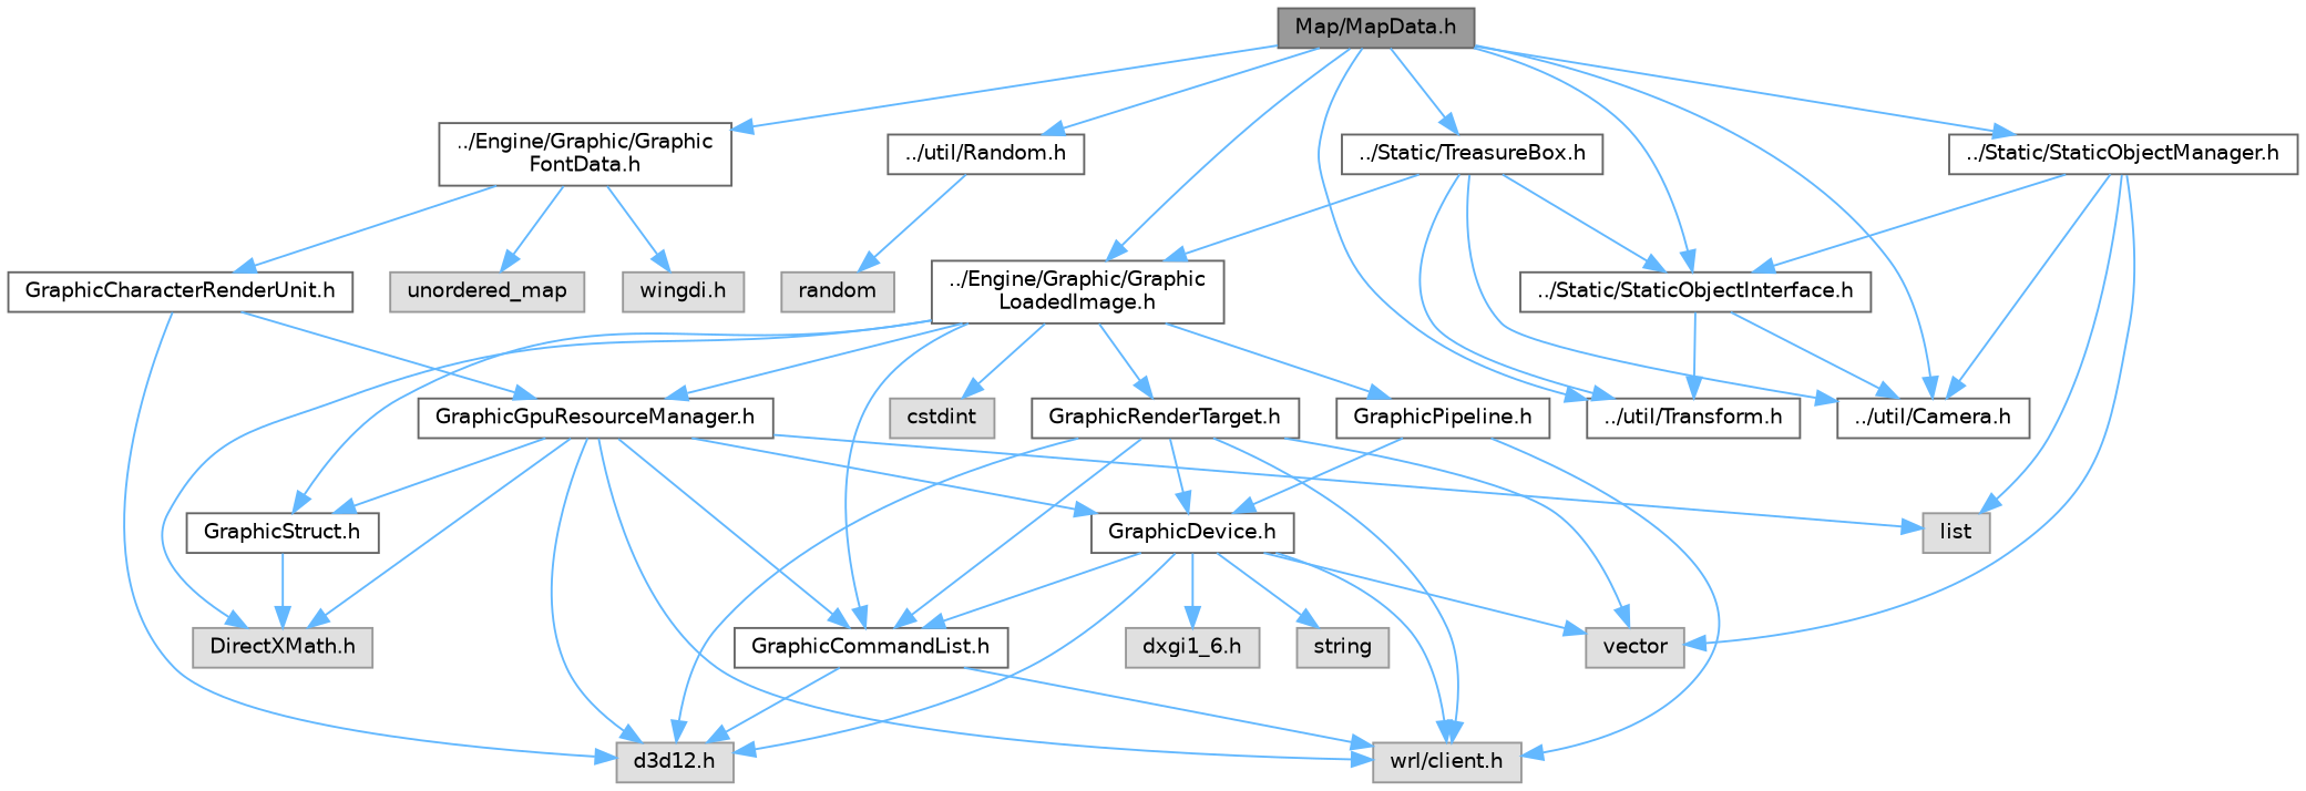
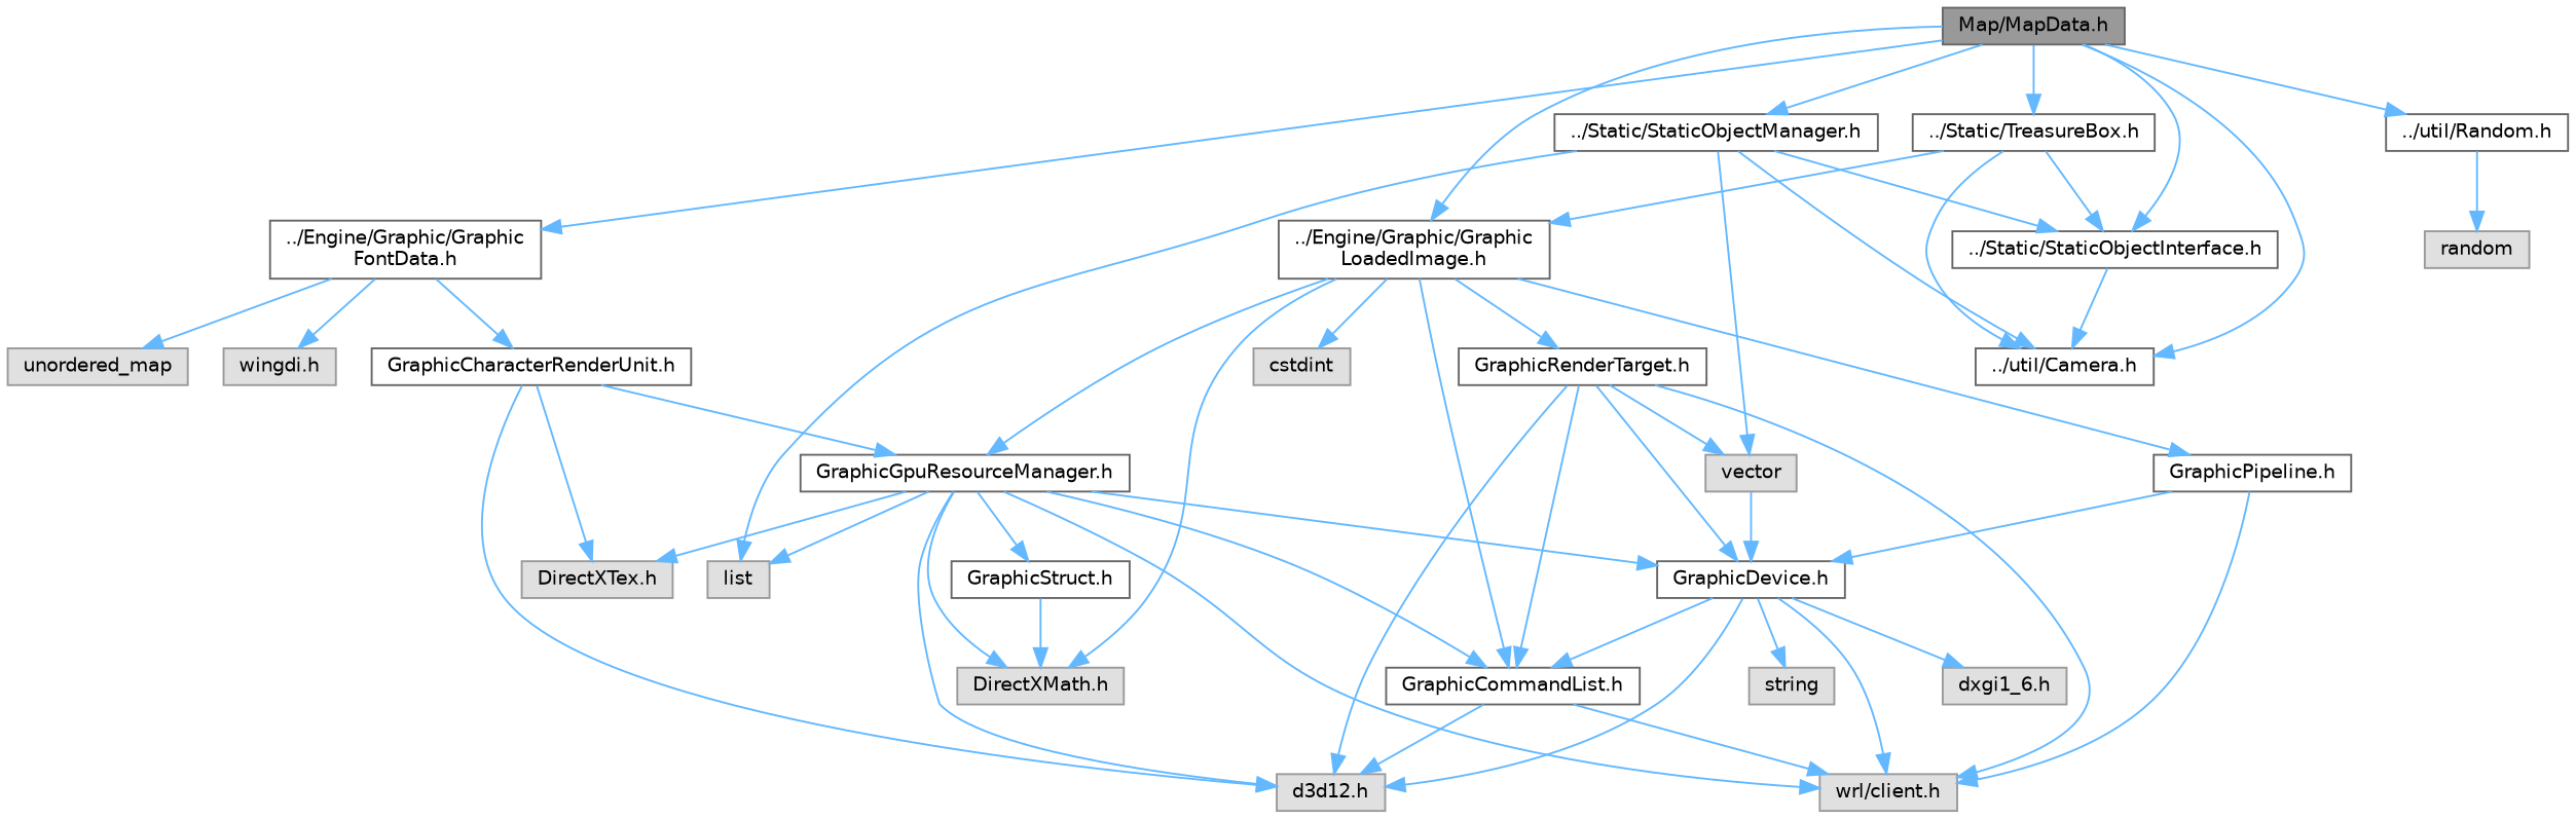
  digraph {
    node [color=grey40 fillcolor=white fontname=Helvetica fontsize=10 shape=box style=filled]
    edge [color=steelblue1 fontname=Helvetica fontsize=10 labelfontname=Helvetica labelfontsize=10 style=solid]
    n1 [color=gray40 fillcolor=grey60 fontcolor=black height=0.2 label="Map/MapData.h" width=0.4]
    n2 [height=0.2 label="../Engine/Graphic/Graphic\lLoadedImage.h" width=0.4]
    n3 [height=0.2 label="../Engine/Graphic/Graphic\lFontData.h" width=0.4]
    n4 [height=0.2 label="../util/Camera.h" width=0.4]
    n5 [height=0.2 label="../util/Random.h" width=0.4]
-   n6 [height=0.2 label="../util/Transform.h" width=0.4]
    n7 [height=0.2 label="../Static/StaticObjectInterface.h" width=0.4]
    n8 [height=0.2 label="../Static/TreasureBox.h" width=0.4]
    n9 [height=0.2 label="../Static/StaticObjectManager.h" width=0.4]
    n10 [color=grey60 fillcolor="#E0E0E0" height=0.2 label=cstdint width=0.4]
    n11 [color=grey60 fillcolor="#E0E0E0" height=0.2 label="DirectXMath.h" width=0.4]
    n12 [height=0.2 label="GraphicCommandList.h" width=0.4]
    n13 [height=0.2 label="GraphicPipeline.h" width=0.4]
    n14 [height=0.2 label="GraphicRenderTarget.h" width=0.4]
    n15 [height=0.2 label="GraphicGpuResourceManager.h" width=0.4]
    n16 [height=0.2 label="GraphicStruct.h" width=0.4]
    n17 [color=grey60 fillcolor="#E0E0E0" height=0.2 label=vector width=0.4]
    n18 [height=0.2 label="GraphicCharacterRenderUnit.h" width=0.4]
    n19 [color=grey60 fillcolor="#E0E0E0" height=0.2 label=unordered_map width=0.4]
    n20 [color=grey60 fillcolor="#E0E0E0" height=0.2 label="wingdi.h" width=0.4]
    n21 [color=grey60 fillcolor="#E0E0E0" height=0.2 label=random width=0.4]
    n22 [color=grey60 fillcolor="#E0E0E0" height=0.2 label=list width=0.4]
    n23 [color=grey60 fillcolor="#E0E0E0" height=0.2 label="d3d12.h" width=0.4]
    n24 [color=grey60 fillcolor="#E0E0E0" height=0.2 label="wrl/client.h" width=0.4]
    n25 [height=0.2 label="GraphicDevice.h" width=0.4]
+   n26 [color=grey60 fillcolor="#E0E0E0" height=0.2 label="DirectXTex.h" width=0.4]
    n27 [color=grey60 fillcolor="#E0E0E0" height=0.2 label="dxgi1_6.h" width=0.4]
    n28 [color=grey60 fillcolor="#E0E0E0" height=0.2 label=string width=0.4]
    n1 -> n2
    n1 -> n3
    n1 -> n4
    n1 -> n5
-   n1 -> n6
    n1 -> n7
    n1 -> n8
    n1 -> n9
    n2 -> n10
    n2 -> n11
    n2 -> n12
    n2 -> n13
    n2 -> n14
    n2 -> n15
-   n2 -> n16
    n3 -> n18
    n3 -> n19
    n3 -> n20
    n5 -> n21
    n7 -> n4
-   n7 -> n6
    n8 -> n2
    n8 -> n4
-   n8 -> n6
    n8 -> n7
    n9 -> n4
    n9 -> n7
    n9 -> n17
    n9 -> n22
    n12 -> n23
    n12 -> n24
    n13 -> n24
    n13 -> n25
    n14 -> n12
    n14 -> n17
    n14 -> n23
    n14 -> n24
    n14 -> n25
    n15 -> n11
    n15 -> n12
    n15 -> n16
    n15 -> n22
    n15 -> n23
    n15 -> n24
    n15 -> n25
+   n15 -> n26
    n16 -> n11
    n18 -> n15
    n18 -> n23
+   n18 -> n26
    n25 -> n12
-   n25 -> n17
+   n17 -> n25
    n25 -> n23
    n25 -> n24
    n25 -> n27
    n25 -> n28
  }
